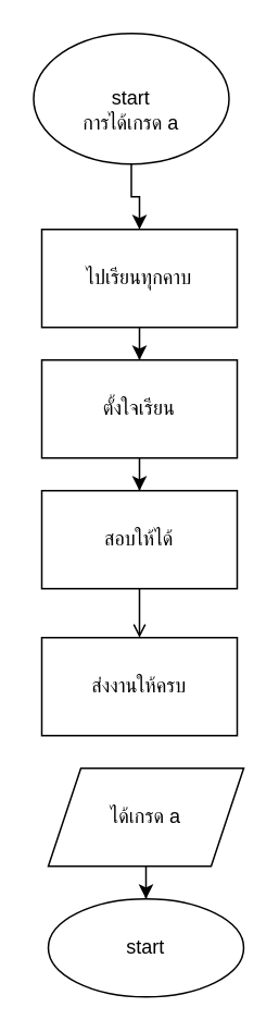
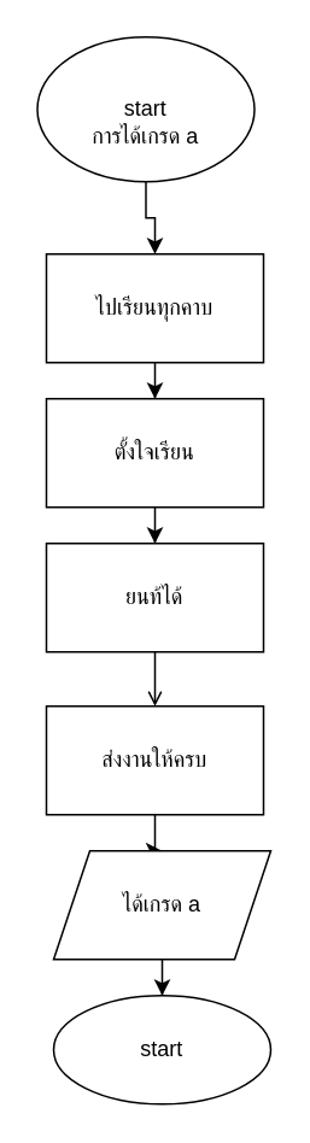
  <mxCell id="0" />
  <mxCell id="1" parent="0" />
  <mxCell id="2" value="" style="edgeStyle=orthogonalEdgeStyle;rounded=0;orthogonalLoop=1;jettySize=auto;html=1;" edge="1" parent="1" source="3" target="5"><mxGeometry relative="1" as="geometry" /></mxCell>
  <mxCell id="3" value="&lt;br&gt;start&lt;br&gt;การได้เกรด a" style="ellipse;whiteSpace=wrap;html=1;" vertex="1" parent="1"><mxGeometry x="20" y="20" width="120" height="80" as="geometry" /></mxCell>
  <mxCell id="4" value="" style="edgeStyle=orthogonalEdgeStyle;rounded=0;orthogonalLoop=1;jettySize=auto;html=1;" edge="1" parent="1" source="5" target="7"><mxGeometry relative="1" as="geometry" /></mxCell>
  <mxCell id="5" value="ไปเรียนทุกคาบ" style="whiteSpace=wrap;html=1;" vertex="1" parent="1"><mxGeometry x="25" y="140" width="120" height="60" as="geometry" /></mxCell>
  <mxCell id="6" value="" style="edgeStyle=orthogonalEdgeStyle;rounded=0;orthogonalLoop=1;jettySize=auto;html=1;" edge="1" parent="1" source="7" target="9"><mxGeometry relative="1" as="geometry" /></mxCell>
  <mxCell id="7" value="ตั้งใจเรียน" style="whiteSpace=wrap;html=1;" vertex="1" parent="1"><mxGeometry x="25" y="220" width="120" height="60" as="geometry" /></mxCell>
  <mxCell id="8" value="" style="edgeStyle=orthogonalEdgeStyle;rounded=0;orthogonalLoop=1;jettySize=auto;html=1;endArrow=open;" edge="1" parent="1" source="9" target="11"><mxGeometry relative="1" as="geometry" /></mxCell>
- <mxCell id="9" value="สอบให้ได้" style="whiteSpace=wrap;html=1;" vertex="1" parent="1"><mxGeometry x="25" y="300" width="120" height="60" as="geometry" /></mxCell>
+ <mxCell id="9" value="ยนท้ได้" style="whiteSpace=wrap;html=1;" vertex="1" parent="1"><mxGeometry x="25" y="300" width="120" height="60" as="geometry" /></mxCell>
+ <mxCell id="10" value="" style="edgeStyle=orthogonalEdgeStyle;rounded=0;orthogonalLoop=1;jettySize=auto;html=1;" edge="1" parent="1" source="11" target="13"><mxGeometry relative="1" as="geometry" /></mxCell>
  <mxCell id="11" value="ส่งงานให้ครบ" style="whiteSpace=wrap;html=1;" vertex="1" parent="1"><mxGeometry x="25" y="390" width="120" height="60" as="geometry" /></mxCell>
  <mxCell id="12" value="" style="edgeStyle=orthogonalEdgeStyle;rounded=0;orthogonalLoop=1;jettySize=auto;html=1;" edge="1" parent="1" source="13" target="14"><mxGeometry relative="1" as="geometry" /></mxCell>
  <mxCell id="13" value="ได้เกรด a" style="shape=parallelogram;perimeter=parallelogramPerimeter;whiteSpace=wrap;html=1;fixedSize=1;" vertex="1" parent="1"><mxGeometry x="29" y="470" width="120" height="60" as="geometry" /></mxCell>
  <mxCell id="14" value="start" style="ellipse;whiteSpace=wrap;html=1;" vertex="1" parent="1"><mxGeometry x="29" y="550" width="120" height="60" as="geometry" /></mxCell>
